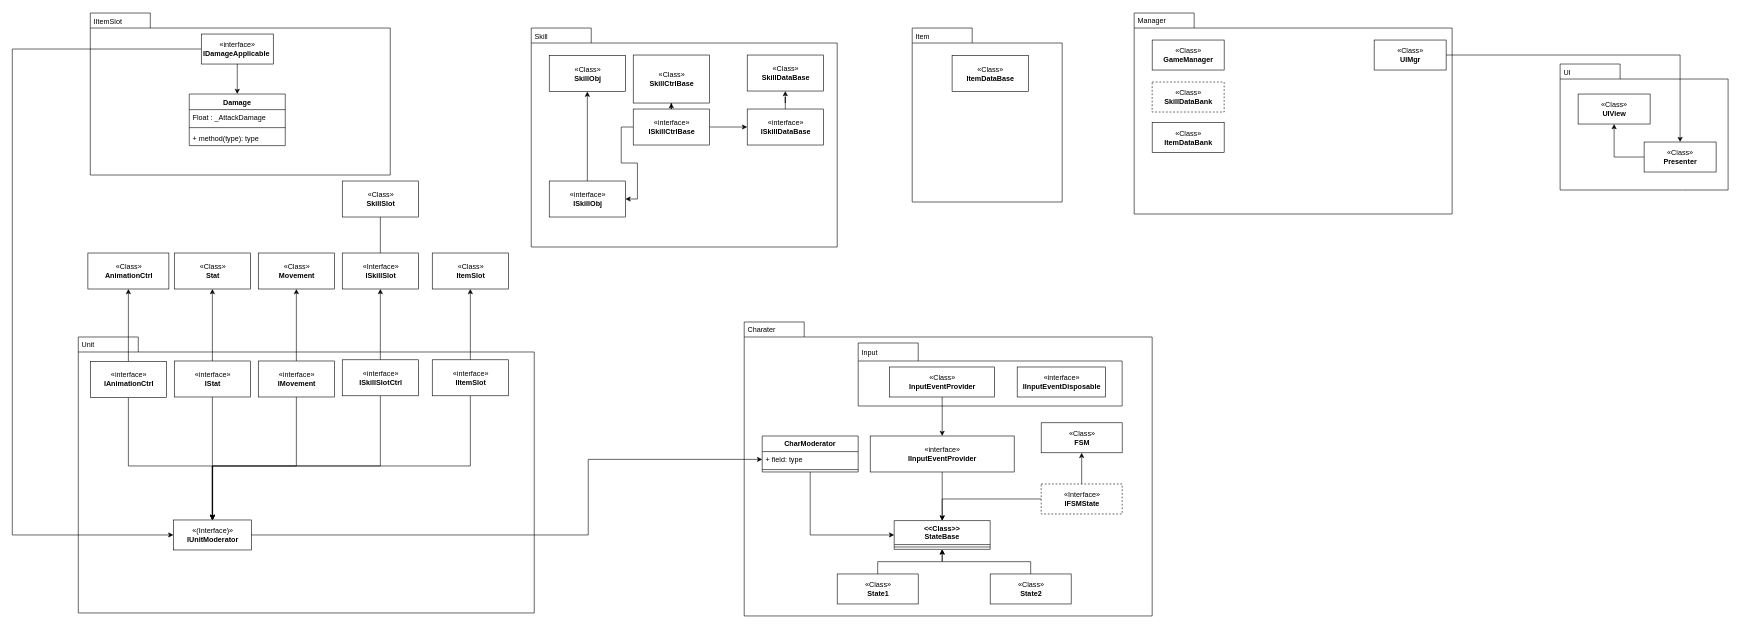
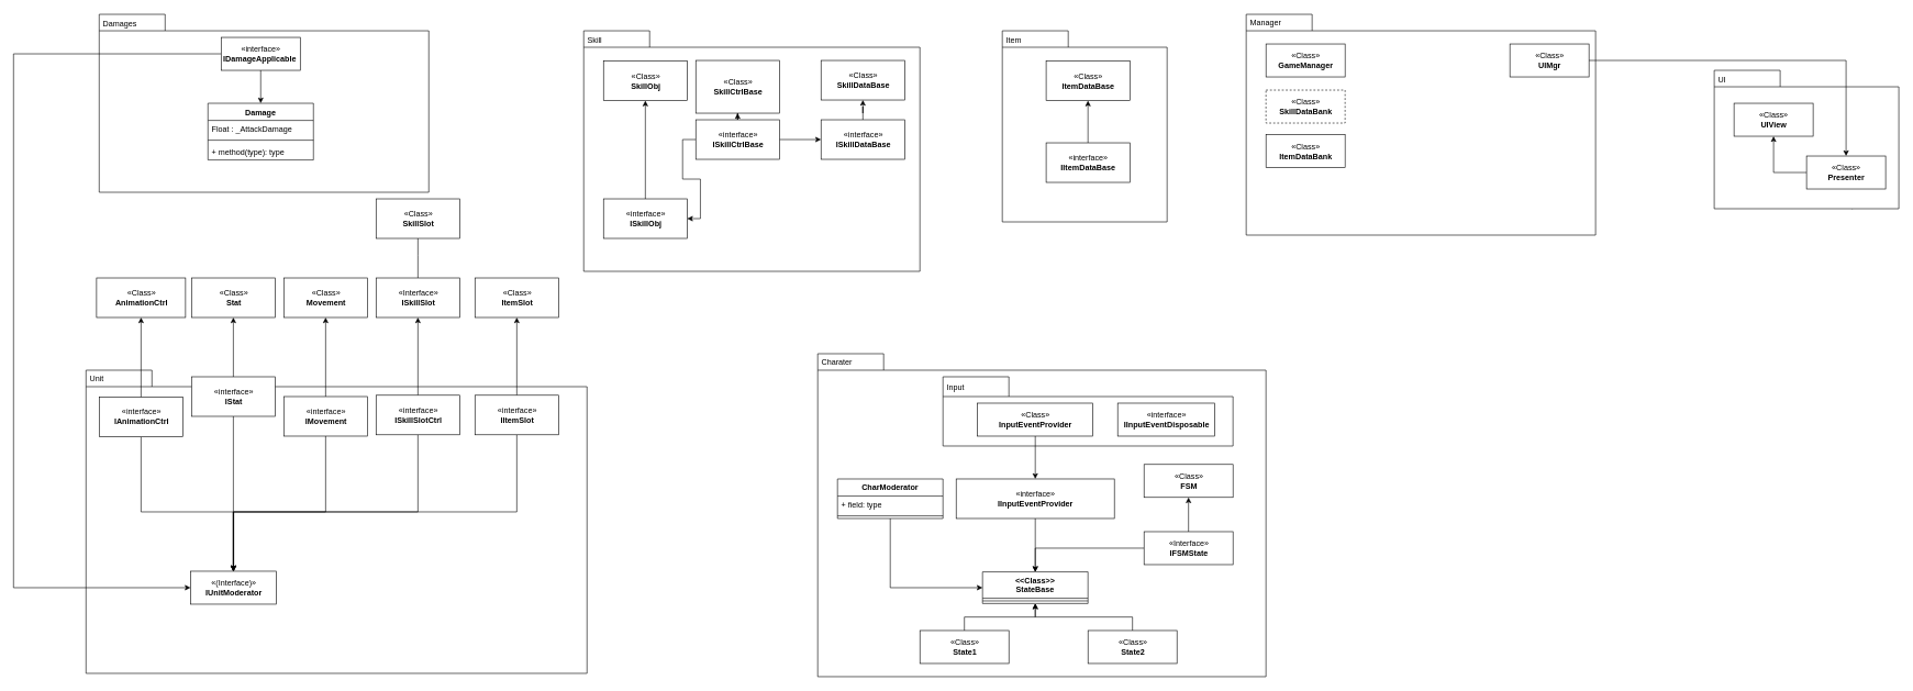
  <mxCell id="0" />
  <mxCell id="1" parent="0" />
  <mxCell id="2" value="" style="shape=folder;fontStyle=1;spacingTop=10;tabWidth=100;tabHeight=25;tabPosition=left;html=1;" vertex="1" parent="1"><mxGeometry x="130" y="561" width="760" height="460" as="geometry" /></mxCell>
  <mxCell id="3" value="Unit" style="text;strokeColor=none;fillColor=none;align=left;verticalAlign=top;spacingLeft=4;spacingRight=4;overflow=hidden;rotatable=0;points=[[0,0.5],[1,0.5]];portConstraint=eastwest;" vertex="1" parent="1"><mxGeometry x="130" y="561" width="100" height="26" as="geometry" /></mxCell>
  <mxCell id="4" value="" style="edgeStyle=orthogonalEdgeStyle;rounded=0;orthogonalLoop=1;jettySize=auto;html=1;" edge="1" parent="1" source="6" target="14"><mxGeometry relative="1" as="geometry" /></mxCell>
  <mxCell id="5" style="edgeStyle=orthogonalEdgeStyle;rounded=0;orthogonalLoop=1;jettySize=auto;html=1;entryX=0.5;entryY=0;entryDx=0;entryDy=0;" edge="1" parent="1" source="6" target="13"><mxGeometry relative="1" as="geometry"><Array as="points"><mxPoint x="214" y="776" /><mxPoint x="354" y="776" /></Array></mxGeometry></mxCell>
  <mxCell id="6" value="«interface»&lt;br&gt;&lt;b&gt;IAnimationCtrl&lt;br&gt;&lt;/b&gt;" style="html=1;" vertex="1" parent="1"><mxGeometry x="150" y="602" width="127" height="60" as="geometry" /></mxCell>
  <mxCell id="7" value="" style="edgeStyle=orthogonalEdgeStyle;rounded=0;orthogonalLoop=1;jettySize=auto;html=1;" edge="1" parent="1" source="9" target="15"><mxGeometry relative="1" as="geometry" /></mxCell>
  <mxCell id="8" style="edgeStyle=orthogonalEdgeStyle;rounded=0;orthogonalLoop=1;jettySize=auto;html=1;entryX=0.5;entryY=0;entryDx=0;entryDy=0;" edge="1" parent="1" source="9" target="13"><mxGeometry relative="1" as="geometry" /></mxCell>
- <mxCell id="9" value="«interface»&lt;br&gt;&lt;b&gt;IStat&lt;br&gt;&lt;/b&gt;" style="html=1;" vertex="1" parent="1"><mxGeometry x="290" y="601" width="127" height="60" as="geometry" /></mxCell>
+ <mxCell id="9" value="«interface»&lt;br&gt;&lt;b&gt;IStat&lt;br&gt;&lt;/b&gt;" style="html=1;" vertex="1" parent="1"><mxGeometry x="290" y="571" width="127" height="60" as="geometry" /></mxCell>
  <mxCell id="10" value="" style="edgeStyle=orthogonalEdgeStyle;rounded=0;orthogonalLoop=1;jettySize=auto;html=1;" edge="1" parent="1" source="12" target="16"><mxGeometry relative="1" as="geometry" /></mxCell>
  <mxCell id="11" style="edgeStyle=orthogonalEdgeStyle;rounded=0;orthogonalLoop=1;jettySize=auto;html=1;" edge="1" parent="1" source="12" target="13"><mxGeometry relative="1" as="geometry"><Array as="points"><mxPoint x="494" y="776" /><mxPoint x="354" y="776" /></Array></mxGeometry></mxCell>
  <mxCell id="12" value="«interface»&lt;br&gt;&lt;b&gt;IMovement&lt;br&gt;&lt;/b&gt;" style="html=1;" vertex="1" parent="1"><mxGeometry x="430" y="601" width="127" height="60" as="geometry" /></mxCell>
  <mxCell id="13" value="«(Interface)»&lt;br&gt;&lt;b&gt;IUnitModerator&lt;br&gt;&lt;/b&gt;" style="html=1;" vertex="1" parent="1"><mxGeometry x="288.5" y="866" width="130" height="50" as="geometry" /></mxCell>
  <mxCell id="14" value="«Class»&lt;br&gt;&lt;b&gt;AnimationCtrl&lt;/b&gt;" style="html=1;" vertex="1" parent="1"><mxGeometry x="146" y="421" width="135" height="60" as="geometry" /></mxCell>
  <mxCell id="15" value="«Class»&lt;br&gt;&lt;b&gt;Stat&lt;br&gt;&lt;/b&gt;" style="html=1;" vertex="1" parent="1"><mxGeometry x="290" y="421" width="127" height="60" as="geometry" /></mxCell>
  <mxCell id="16" value="«Class»&lt;br&gt;&lt;b&gt;Movement&lt;br&gt;&lt;/b&gt;" style="html=1;" vertex="1" parent="1"><mxGeometry x="430" y="421" width="127" height="60" as="geometry" /></mxCell>
  <mxCell id="17" value="" style="shape=folder;fontStyle=1;spacingTop=10;tabWidth=100;tabHeight=25;tabPosition=left;html=1;" vertex="1" parent="1"><mxGeometry x="1240" y="536" width="680" height="490" as="geometry" /></mxCell>
  <mxCell id="18" value="Charater" style="text;strokeColor=none;fillColor=none;align=left;verticalAlign=top;spacingLeft=4;spacingRight=4;overflow=hidden;rotatable=0;points=[[0,0.5],[1,0.5]];portConstraint=eastwest;" vertex="1" parent="1"><mxGeometry x="1240" y="536" width="100" height="26" as="geometry" /></mxCell>
  <mxCell id="19" value="" style="shape=folder;fontStyle=1;spacingTop=10;tabWidth=100;tabHeight=30;tabPosition=left;html=1;" vertex="1" parent="1"><mxGeometry x="1430" y="571" width="440" height="105" as="geometry" /></mxCell>
  <mxCell id="20" value="Input" style="text;strokeColor=none;fillColor=none;align=left;verticalAlign=top;spacingLeft=4;spacingRight=4;overflow=hidden;rotatable=0;points=[[0,0.5],[1,0.5]];portConstraint=eastwest;" vertex="1" parent="1"><mxGeometry x="1430" y="573" width="100" height="26" as="geometry" /></mxCell>
  <mxCell id="21" value="«Class»&lt;br&gt;&lt;b&gt;InputEventProvider&lt;/b&gt;" style="html=1;" vertex="1" parent="1"><mxGeometry x="1482.5" y="611" width="175" height="50" as="geometry" /></mxCell>
  <mxCell id="22" style="edgeStyle=orthogonalEdgeStyle;rounded=0;orthogonalLoop=1;jettySize=auto;html=1;entryX=0.5;entryY=0;entryDx=0;entryDy=0;" edge="1" parent="1" source="23" target="38"><mxGeometry relative="1" as="geometry" /></mxCell>
  <mxCell id="23" value="«interface»&lt;br&gt;&lt;b&gt;IInputEventProvider&lt;/b&gt;" style="html=1;" vertex="1" parent="1"><mxGeometry x="1450" y="726" width="240" height="60" as="geometry" /></mxCell>
  <mxCell id="24" value="" style="endArrow=classic;html=1;rounded=0;" edge="1" parent="1" source="21" target="23"><mxGeometry width="50" height="50" relative="1" as="geometry"><mxPoint x="1680" y="241" as="sourcePoint" /><mxPoint x="1585.52" y="308.65" as="targetPoint" /></mxGeometry></mxCell>
  <mxCell id="25" value="«Class»&lt;br&gt;&lt;b&gt;FSM&lt;/b&gt;" style="html=1;" vertex="1" parent="1"><mxGeometry x="1735" y="704" width="135" height="50" as="geometry" /></mxCell>
  <mxCell id="26" style="edgeStyle=orthogonalEdgeStyle;rounded=0;orthogonalLoop=1;jettySize=auto;html=1;entryX=0.5;entryY=1;entryDx=0;entryDy=0;" edge="1" parent="1" source="27" target="38"><mxGeometry relative="1" as="geometry" /></mxCell>
  <mxCell id="27" value="«Class»&lt;br&gt;&lt;b&gt;State1&lt;/b&gt;" style="html=1;" vertex="1" parent="1"><mxGeometry x="1395" y="956" width="135" height="50" as="geometry" /></mxCell>
  <mxCell id="28" style="edgeStyle=orthogonalEdgeStyle;rounded=0;orthogonalLoop=1;jettySize=auto;html=1;entryX=0.5;entryY=1;entryDx=0;entryDy=0;" edge="1" parent="1" source="29" target="38"><mxGeometry relative="1" as="geometry" /></mxCell>
  <mxCell id="29" value="«Class»&lt;br&gt;&lt;b&gt;State2&lt;/b&gt;" style="html=1;" vertex="1" parent="1"><mxGeometry x="1650" y="956" width="135" height="50" as="geometry" /></mxCell>
  <mxCell id="30" style="edgeStyle=orthogonalEdgeStyle;rounded=0;orthogonalLoop=1;jettySize=auto;html=1;entryX=0.5;entryY=1;entryDx=0;entryDy=0;" edge="1" parent="1" source="32" target="25"><mxGeometry relative="1" as="geometry" /></mxCell>
  <mxCell id="31" style="edgeStyle=orthogonalEdgeStyle;rounded=0;orthogonalLoop=1;jettySize=auto;html=1;entryX=0.5;entryY=0;entryDx=0;entryDy=0;" edge="1" parent="1" source="32" target="38"><mxGeometry relative="1" as="geometry" /></mxCell>
- <mxCell id="32" value="«Interface»&lt;br&gt;&lt;b&gt;IFSMState&lt;/b&gt;" style="html=1;dashed=1;" vertex="1" parent="1"><mxGeometry x="1735" y="806" width="135" height="50" as="geometry" /></mxCell>
+ <mxCell id="32" value="«Interface»&lt;br&gt;&lt;b&gt;IFSMState&lt;/b&gt;" style="html=1;" vertex="1" parent="1"><mxGeometry x="1735" y="806" width="135" height="50" as="geometry" /></mxCell>
  <mxCell id="33" value="«interface»&lt;br&gt;&lt;b&gt;IInputEventDisposable&lt;/b&gt;" style="html=1;" vertex="1" parent="1"><mxGeometry x="1695" y="611" width="147.5" height="50" as="geometry" /></mxCell>
  <mxCell id="34" style="edgeStyle=orthogonalEdgeStyle;rounded=0;orthogonalLoop=1;jettySize=auto;html=1;entryX=0;entryY=0.5;entryDx=0;entryDy=0;" edge="1" parent="1" source="35" target="38"><mxGeometry relative="1" as="geometry"><Array as="points"><mxPoint x="1350" y="891" /></Array></mxGeometry></mxCell>
  <mxCell id="35" value="CharModerator" style="swimlane;fontStyle=1;align=center;verticalAlign=top;childLayout=stackLayout;horizontal=1;startSize=26;horizontalStack=0;resizeParent=1;resizeParentMax=0;resizeLast=0;collapsible=1;marginBottom=0;" vertex="1" parent="1"><mxGeometry x="1270" y="726" width="160" height="60" as="geometry" /></mxCell>
  <mxCell id="36" value="+ field: type" style="text;strokeColor=none;fillColor=none;align=left;verticalAlign=top;spacingLeft=4;spacingRight=4;overflow=hidden;rotatable=0;points=[[0,0.5],[1,0.5]];portConstraint=eastwest;" vertex="1" parent="35"><mxGeometry y="26" width="160" height="26" as="geometry" /></mxCell>
  <mxCell id="37" value="" style="line;strokeWidth=1;fillColor=none;align=left;verticalAlign=middle;spacingTop=-1;spacingLeft=3;spacingRight=3;rotatable=0;labelPosition=right;points=[];portConstraint=eastwest;" vertex="1" parent="35"><mxGeometry y="52" width="160" height="8" as="geometry" /></mxCell>
  <mxCell id="38" value="&lt;&lt;Class&gt;&gt;&#10;StateBase" style="swimlane;fontStyle=1;align=center;verticalAlign=top;childLayout=stackLayout;horizontal=1;startSize=40;horizontalStack=0;resizeParent=1;resizeParentMax=0;resizeLast=0;collapsible=1;marginBottom=0;" vertex="1" parent="1"><mxGeometry x="1490" y="867" width="160" height="48" as="geometry" /></mxCell>
  <mxCell id="39" value="" style="line;strokeWidth=1;fillColor=none;align=left;verticalAlign=middle;spacingTop=-1;spacingLeft=3;spacingRight=3;rotatable=0;labelPosition=right;points=[];portConstraint=eastwest;" vertex="1" parent="38"><mxGeometry y="40" width="160" height="8" as="geometry" /></mxCell>
- <mxCell id="40" style="edgeStyle=orthogonalEdgeStyle;rounded=0;orthogonalLoop=1;jettySize=auto;html=1;entryX=0;entryY=0.5;entryDx=0;entryDy=0;" edge="1" parent="1" source="13" target="36"><mxGeometry relative="1" as="geometry"><Array as="points"><mxPoint x="980" y="891" /><mxPoint x="980" y="765" /></Array></mxGeometry></mxCell>
  <mxCell id="41" value="" style="shape=folder;fontStyle=1;spacingTop=10;tabWidth=100;tabHeight=25;tabPosition=left;html=1;" vertex="1" parent="1"><mxGeometry x="885" y="46" width="510" height="365" as="geometry" /></mxCell>
  <mxCell id="42" value="Skill" style="text;strokeColor=none;fillColor=none;align=left;verticalAlign=top;spacingLeft=4;spacingRight=4;overflow=hidden;rotatable=0;points=[[0,0.5],[1,0.5]];portConstraint=eastwest;" vertex="1" parent="1"><mxGeometry x="885" y="46" width="100" height="26" as="geometry" /></mxCell>
  <mxCell id="43" style="edgeStyle=orthogonalEdgeStyle;rounded=0;orthogonalLoop=1;jettySize=auto;html=1;entryX=0.5;entryY=1;entryDx=0;entryDy=0;" edge="1" parent="1" source="44" target="51"><mxGeometry relative="1" as="geometry" /></mxCell>
  <mxCell id="44" value="«interface»&lt;br&gt;&lt;b&gt;ISkillObj&lt;br&gt;&lt;/b&gt;" style="html=1;" vertex="1" parent="1"><mxGeometry x="915" y="301" width="127" height="60" as="geometry" /></mxCell>
  <mxCell id="45" style="edgeStyle=orthogonalEdgeStyle;rounded=0;orthogonalLoop=1;jettySize=auto;html=1;entryX=0.5;entryY=1;entryDx=0;entryDy=0;" edge="1" parent="1" source="48" target="52"><mxGeometry relative="1" as="geometry" /></mxCell>
  <mxCell id="46" style="edgeStyle=orthogonalEdgeStyle;rounded=0;orthogonalLoop=1;jettySize=auto;html=1;entryX=1;entryY=0.5;entryDx=0;entryDy=0;" edge="1" parent="1" source="48" target="44"><mxGeometry relative="1" as="geometry" /></mxCell>
  <mxCell id="47" style="edgeStyle=orthogonalEdgeStyle;rounded=0;orthogonalLoop=1;jettySize=auto;html=1;entryX=0;entryY=0.5;entryDx=0;entryDy=0;" edge="1" parent="1" source="48" target="50"><mxGeometry relative="1" as="geometry" /></mxCell>
  <mxCell id="48" value="«interface»&lt;br&gt;&lt;b&gt;ISkillCtrlBase&lt;br&gt;&lt;/b&gt;" style="html=1;" vertex="1" parent="1"><mxGeometry x="1055" y="181" width="127" height="60" as="geometry" /></mxCell>
  <mxCell id="49" style="edgeStyle=orthogonalEdgeStyle;rounded=0;orthogonalLoop=1;jettySize=auto;html=1;entryX=0.5;entryY=1;entryDx=0;entryDy=0;" edge="1" parent="1" source="50" target="53"><mxGeometry relative="1" as="geometry" /></mxCell>
  <mxCell id="50" value="«interface»&lt;br&gt;&lt;b&gt;ISkillDataBase&lt;br&gt;&lt;/b&gt;" style="html=1;" vertex="1" parent="1"><mxGeometry x="1245" y="181" width="127" height="60" as="geometry" /></mxCell>
  <mxCell id="51" value="«Class»&lt;br&gt;&lt;b&gt;SkillObj&lt;br&gt;&lt;/b&gt;" style="html=1;" vertex="1" parent="1"><mxGeometry x="915" y="92" width="127" height="60" as="geometry" /></mxCell>
  <mxCell id="52" value="«Class»&lt;br&gt;&lt;b&gt;SkillCtrlBase&lt;br&gt;&lt;/b&gt;" style="html=1;" vertex="1" parent="1"><mxGeometry x="1055" y="91" width="127" height="80" as="geometry" /></mxCell>
  <mxCell id="53" value="«Class»&lt;br&gt;&lt;b&gt;SkillDataBase&lt;br&gt;&lt;/b&gt;" style="html=1;" vertex="1" parent="1"><mxGeometry x="1245" y="91" width="127" height="60" as="geometry" /></mxCell>
  <mxCell id="54" style="edgeStyle=orthogonalEdgeStyle;rounded=0;orthogonalLoop=1;jettySize=auto;html=1;entryX=0.5;entryY=1;entryDx=0;entryDy=0;" edge="1" parent="1" source="56" target="58"><mxGeometry relative="1" as="geometry" /></mxCell>
  <mxCell id="55" style="edgeStyle=orthogonalEdgeStyle;rounded=0;orthogonalLoop=1;jettySize=auto;html=1;entryX=0.5;entryY=0;entryDx=0;entryDy=0;" edge="1" parent="1" source="56" target="13"><mxGeometry relative="1" as="geometry"><Array as="points"><mxPoint x="634" y="776" /><mxPoint x="354" y="776" /></Array></mxGeometry></mxCell>
  <mxCell id="56" value="«interface»&lt;br&gt;&lt;b&gt;ISkillSlotCtrl&lt;br&gt;&lt;/b&gt;" style="html=1;" vertex="1" parent="1"><mxGeometry x="570" y="599" width="127" height="60" as="geometry" /></mxCell>
  <mxCell id="57" value="" style="edgeStyle=orthogonalEdgeStyle;rounded=0;orthogonalLoop=1;jettySize=auto;html=1;" edge="1" parent="1" source="58"><mxGeometry relative="1" as="geometry"><mxPoint x="633.5" y="351" as="targetPoint" /></mxGeometry></mxCell>
  <mxCell id="58" value="«Interface»&lt;br&gt;&lt;b&gt;ISkillSlot&lt;br&gt;&lt;/b&gt;" style="html=1;" vertex="1" parent="1"><mxGeometry x="570" y="421" width="127" height="60" as="geometry" /></mxCell>
  <mxCell id="59" value="" style="shape=folder;fontStyle=1;spacingTop=10;tabWidth=100;tabHeight=25;tabPosition=left;html=1;" vertex="1" parent="1"><mxGeometry x="1520" y="46" width="250" height="290" as="geometry" /></mxCell>
  <mxCell id="60" value="Item" style="text;strokeColor=none;fillColor=none;align=left;verticalAlign=top;spacingLeft=4;spacingRight=4;overflow=hidden;rotatable=0;points=[[0,0.5],[1,0.5]];portConstraint=eastwest;" vertex="1" parent="1"><mxGeometry x="1520" y="46" width="100" height="26" as="geometry" /></mxCell>
+ <mxCell id="61" style="edgeStyle=orthogonalEdgeStyle;rounded=0;orthogonalLoop=1;jettySize=auto;html=1;entryX=0.5;entryY=1;entryDx=0;entryDy=0;" edge="1" parent="1" source="62" target="63"><mxGeometry relative="1" as="geometry" /></mxCell>
+ <mxCell id="62" value="«interface»&lt;br&gt;&lt;b&gt;IItemDataBase&lt;br&gt;&lt;/b&gt;" style="html=1;" vertex="1" parent="1"><mxGeometry x="1586.5" y="216" width="127" height="60" as="geometry" /></mxCell>
  <mxCell id="63" value="«Class»&lt;br&gt;&lt;b&gt;ItemDataBase&lt;br&gt;&lt;/b&gt;" style="html=1;" vertex="1" parent="1"><mxGeometry x="1586.5" y="92" width="127" height="60" as="geometry" /></mxCell>
  <mxCell id="64" style="edgeStyle=orthogonalEdgeStyle;rounded=0;orthogonalLoop=1;jettySize=auto;html=1;entryX=0.5;entryY=1;entryDx=0;entryDy=0;" edge="1" parent="1" source="66" target="67"><mxGeometry relative="1" as="geometry"><mxPoint x="783.5" y="486" as="targetPoint" /></mxGeometry></mxCell>
  <mxCell id="65" style="edgeStyle=orthogonalEdgeStyle;rounded=0;orthogonalLoop=1;jettySize=auto;html=1;entryX=0.5;entryY=0;entryDx=0;entryDy=0;" edge="1" parent="1" source="66" target="13"><mxGeometry relative="1" as="geometry"><Array as="points"><mxPoint x="784" y="776" /><mxPoint x="354" y="776" /></Array></mxGeometry></mxCell>
  <mxCell id="66" value="«interface»&lt;br&gt;&lt;b&gt;IItemSlot&lt;br&gt;&lt;/b&gt;" style="html=1;" vertex="1" parent="1"><mxGeometry x="720" y="599" width="127" height="60" as="geometry" /></mxCell>
  <mxCell id="67" value="«Class»&lt;br&gt;&lt;b&gt;ItemSlot&lt;br&gt;&lt;/b&gt;" style="html=1;" vertex="1" parent="1"><mxGeometry x="720" y="421" width="127" height="60" as="geometry" /></mxCell>
  <mxCell id="68" value="" style="shape=folder;fontStyle=1;spacingTop=10;tabWidth=100;tabHeight=25;tabPosition=left;html=1;" vertex="1" parent="1"><mxGeometry x="1890" y="21" width="530" height="335" as="geometry" /></mxCell>
  <mxCell id="69" value="«Class»&lt;br&gt;&lt;b&gt;GameManager&lt;/b&gt;" style="html=1;" vertex="1" parent="1"><mxGeometry x="1920" y="66" width="120" height="50" as="geometry" /></mxCell>
  <mxCell id="70" value="Manager" style="text;strokeColor=none;fillColor=none;align=left;verticalAlign=top;spacingLeft=4;spacingRight=4;overflow=hidden;rotatable=0;points=[[0,0.5],[1,0.5]];portConstraint=eastwest;" vertex="1" parent="1"><mxGeometry x="1890" y="20" width="100" height="26" as="geometry" /></mxCell>
  <mxCell id="71" value="«Class»&lt;br&gt;&lt;b&gt;SkillDataBank&lt;/b&gt;" style="html=1;dashed=1;" vertex="1" parent="1"><mxGeometry x="1920" y="136" width="120" height="50" as="geometry" /></mxCell>
  <mxCell id="72" value="«Class»&lt;br&gt;&lt;b&gt;ItemDataBank&lt;/b&gt;" style="html=1;" vertex="1" parent="1"><mxGeometry x="1920" y="203.5" width="120" height="50" as="geometry" /></mxCell>
  <mxCell id="73" value="«Class»&lt;br&gt;&lt;b&gt;UIMgr&lt;br&gt;&lt;/b&gt;" style="html=1;" vertex="1" parent="1"><mxGeometry x="2290" y="66" width="120" height="50" as="geometry" /></mxCell>
  <mxCell id="74" style="edgeStyle=orthogonalEdgeStyle;rounded=0;orthogonalLoop=1;jettySize=auto;html=1;exitX=0.75;exitY=1;exitDx=0;exitDy=0;exitPerimeter=0;entryX=0.575;entryY=1;entryDx=0;entryDy=0;entryPerimeter=0;" edge="1" parent="1" source="75" target="79"><mxGeometry relative="1" as="geometry" /></mxCell>
  <mxCell id="75" value="" style="shape=folder;fontStyle=1;spacingTop=10;tabWidth=100;tabHeight=25;tabPosition=left;html=1;" vertex="1" parent="1"><mxGeometry x="2600" y="106" width="280" height="210" as="geometry" /></mxCell>
  <mxCell id="76" value="UI" style="text;strokeColor=none;fillColor=none;align=left;verticalAlign=top;spacingLeft=4;spacingRight=4;overflow=hidden;rotatable=0;points=[[0,0.5],[1,0.5]];portConstraint=eastwest;" vertex="1" parent="1"><mxGeometry x="2600" y="106" width="100" height="26" as="geometry" /></mxCell>
  <mxCell id="77" value="«Class»&lt;br&gt;&lt;b&gt;UIView&lt;/b&gt;" style="html=1;" vertex="1" parent="1"><mxGeometry x="2630" y="156" width="120" height="50" as="geometry" /></mxCell>
  <mxCell id="78" style="edgeStyle=orthogonalEdgeStyle;rounded=0;orthogonalLoop=1;jettySize=auto;html=1;exitX=0;exitY=0.5;exitDx=0;exitDy=0;entryX=0.5;entryY=1;entryDx=0;entryDy=0;" edge="1" parent="1" source="79" target="77"><mxGeometry relative="1" as="geometry" /></mxCell>
  <mxCell id="79" value="«Class»&lt;br&gt;&lt;b&gt;Presenter&lt;/b&gt;" style="html=1;" vertex="1" parent="1"><mxGeometry x="2740" y="236" width="120" height="50" as="geometry" /></mxCell>
  <mxCell id="80" style="edgeStyle=orthogonalEdgeStyle;rounded=0;orthogonalLoop=1;jettySize=auto;html=1;exitX=1;exitY=0.5;exitDx=0;exitDy=0;" edge="1" parent="1" source="73" target="79"><mxGeometry relative="1" as="geometry"><mxPoint x="2790" y="251" as="targetPoint" /></mxGeometry></mxCell>
  <mxCell id="81" value="«Class»&lt;br&gt;&lt;b&gt;SkillSlot&lt;br&gt;&lt;/b&gt;" style="html=1;" vertex="1" parent="1"><mxGeometry x="570" y="301" width="127" height="60" as="geometry" /></mxCell>
  <mxCell id="82" value="" style="shape=folder;fontStyle=1;spacingTop=10;tabWidth=100;tabHeight=25;tabPosition=left;html=1;" vertex="1" parent="1"><mxGeometry x="150" y="21" width="500" height="270" as="geometry" /></mxCell>
  <mxCell id="83" style="edgeStyle=orthogonalEdgeStyle;rounded=0;orthogonalLoop=1;jettySize=auto;html=1;entryX=0;entryY=0.5;entryDx=0;entryDy=0;" edge="1" parent="1" source="84" target="13"><mxGeometry relative="1" as="geometry"><Array as="points"><mxPoint x="20" y="81" /><mxPoint x="20" y="891" /></Array></mxGeometry></mxCell>
  <mxCell id="84" value="«interface»&lt;br&gt;&lt;b&gt;IDamageApplicable&amp;nbsp;&lt;/b&gt;" style="html=1;" vertex="1" parent="1"><mxGeometry x="335" y="56" width="120" height="50" as="geometry" /></mxCell>
- <mxCell id="85" value="IItemSlot" style="text;strokeColor=none;fillColor=none;align=left;verticalAlign=top;spacingLeft=4;spacingRight=4;overflow=hidden;rotatable=0;points=[[0,0.5],[1,0.5]];portConstraint=eastwest;" vertex="1" parent="1"><mxGeometry x="150" y="21" width="100" height="26" as="geometry" /></mxCell>
+ <mxCell id="85" value="Damages" style="text;strokeColor=none;fillColor=none;align=left;verticalAlign=top;spacingLeft=4;spacingRight=4;overflow=hidden;rotatable=0;points=[[0,0.5],[1,0.5]];portConstraint=eastwest;" vertex="1" parent="1"><mxGeometry x="150" y="21" width="100" height="26" as="geometry" /></mxCell>
  <mxCell id="86" value="Damage" style="swimlane;fontStyle=1;align=center;verticalAlign=top;childLayout=stackLayout;horizontal=1;startSize=26;horizontalStack=0;resizeParent=1;resizeParentMax=0;resizeLast=0;collapsible=1;marginBottom=0;" vertex="1" parent="1"><mxGeometry x="315" y="156" width="160" height="86" as="geometry" /></mxCell>
  <mxCell id="87" value="Float : _AttackDamage" style="text;strokeColor=none;fillColor=none;align=left;verticalAlign=top;spacingLeft=4;spacingRight=4;overflow=hidden;rotatable=0;points=[[0,0.5],[1,0.5]];portConstraint=eastwest;" vertex="1" parent="86"><mxGeometry y="26" width="160" height="26" as="geometry" /></mxCell>
  <mxCell id="88" value="" style="line;strokeWidth=1;fillColor=none;align=left;verticalAlign=middle;spacingTop=-1;spacingLeft=3;spacingRight=3;rotatable=0;labelPosition=right;points=[];portConstraint=eastwest;" vertex="1" parent="86"><mxGeometry y="52" width="160" height="8" as="geometry" /></mxCell>
  <mxCell id="89" value="+ method(type): type" style="text;strokeColor=none;fillColor=none;align=left;verticalAlign=top;spacingLeft=4;spacingRight=4;overflow=hidden;rotatable=0;points=[[0,0.5],[1,0.5]];portConstraint=eastwest;" vertex="1" parent="86"><mxGeometry y="60" width="160" height="26" as="geometry" /></mxCell>
  <mxCell id="90" value="" style="endArrow=classic;html=1;rounded=0;exitX=0.5;exitY=1;exitDx=0;exitDy=0;entryX=0.5;entryY=0;entryDx=0;entryDy=0;" edge="1" parent="1" source="84" target="86"><mxGeometry width="50" height="50" relative="1" as="geometry"><mxPoint x="850" y="351" as="sourcePoint" /><mxPoint x="900" y="301" as="targetPoint" /></mxGeometry></mxCell>
